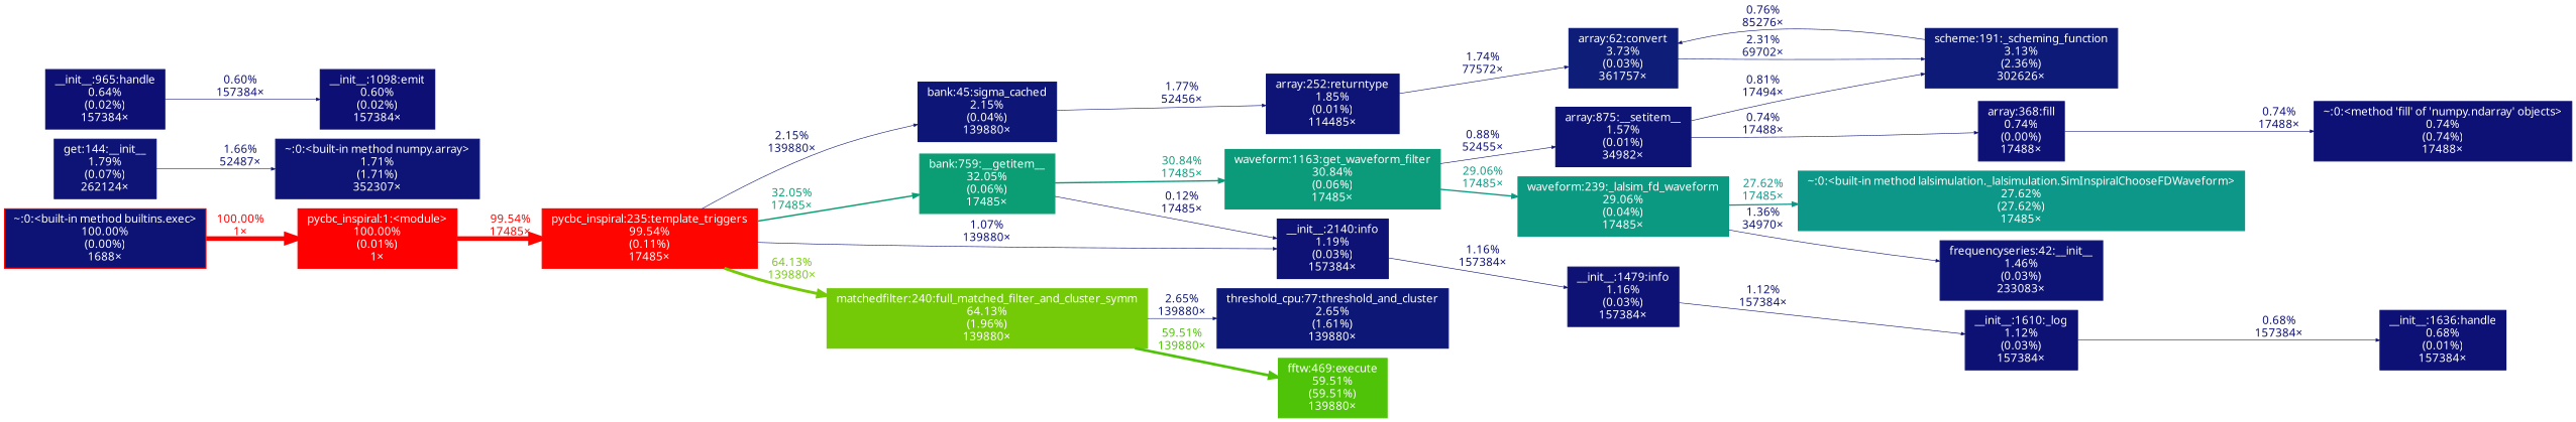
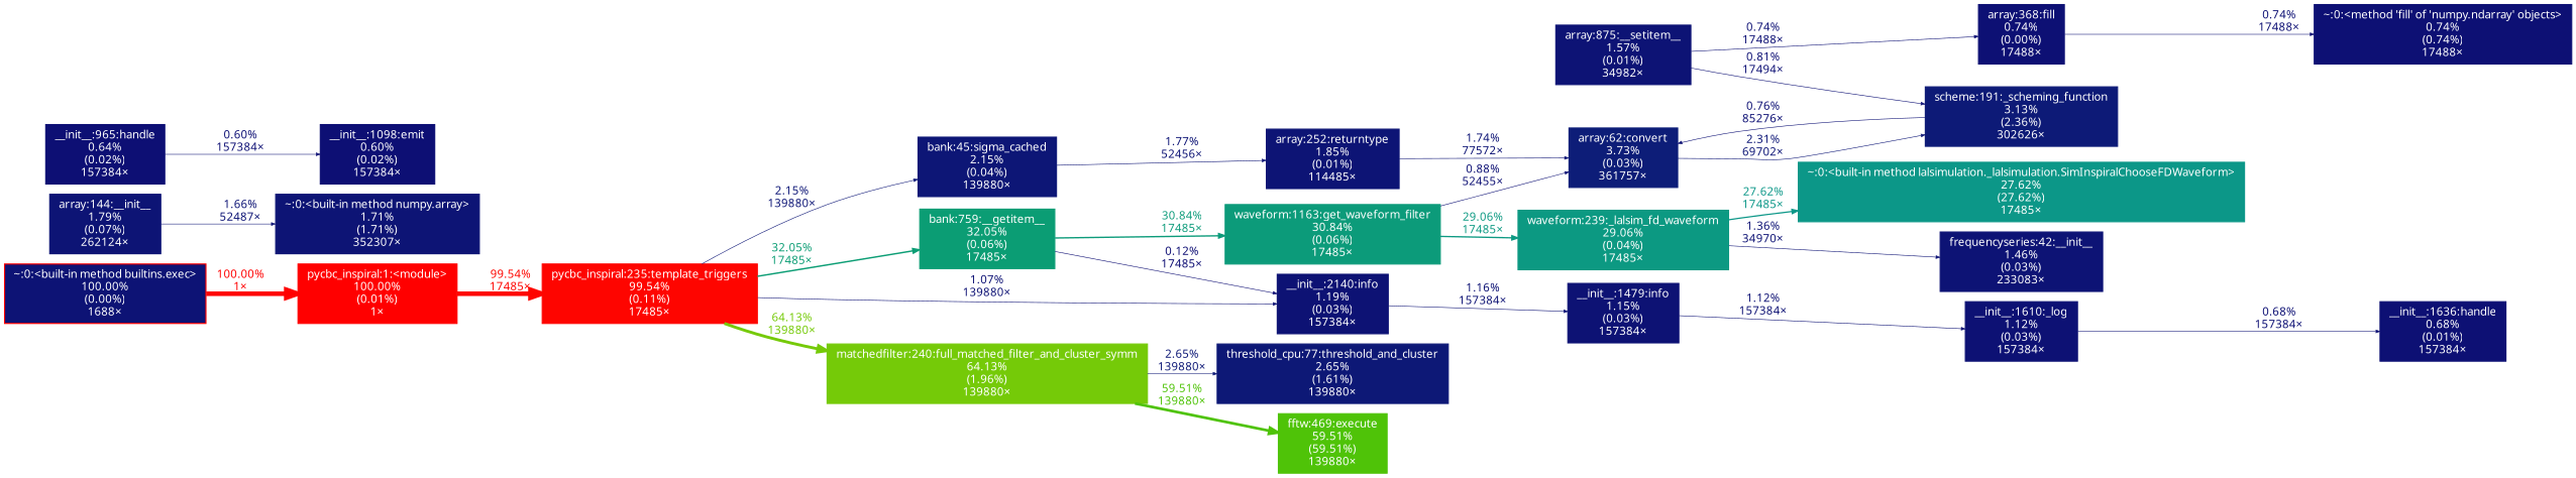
  digraph {
    fontname="Noto Sans"
    nodesep=0.125
    rankdir=LR
    ranksep=0.25
    node [color="#0d1475" fontcolor="#ffffff" fontname="Noto Sans" fontsize=10.00 shape=box style=filled]
    edge [arrowsize=0.35 color="#0d1074" fontcolor="#0d1074" fontname="Noto Sans" fontsize=10.00 labeldistance=0.50 penwidth=0.50]
    n1 [color="#ff0000" height=0 label="pycbc_inspiral:1:<module>\n100.00%\n(0.01%)\n1×" width=0]
    n2 [color="#fe0500" height=0 label="pycbc_inspiral:235:template_triggers\n99.54%\n(0.11%)\n17485×" width=0]
    n3 [color="#0d1676" height=0 label="bank:45:sigma_cached\n2.15%\n(0.04%)\n139880×" width=0]
    n4 [color="#0b9d74" height=0 label="bank:759:__getitem__\n32.05%\n(0.06%)\n17485×" width=0]
    n5 [color="#0d1274" height=0 label="__init__:2140:info\n1.19%\n(0.03%)\n157384×" width=0]
    n6 [color="#75ca08" height=0 label="matchedfilter:240:full_matched_filter_and_cluster_symm\n64.13%\n(1.96%)\n139880×" width=0]
    n7 [height=0 label="array:252:returntype\n1.85%\n(0.01%)\n114485×" width=0]
    n8 [color="#0c9b7a" height=0 label="waveform:1163:get_waveform_filter\n30.84%\n(0.06%)\n17485×" width=0]
-   n9 [color="#0d1274" height=0 label="__init__:1479:info\n1.16%\n(0.03%)\n157384×" width=0]
+   n9 [color="#0d1274" height=0 label="__init__:1479:info\n1.15%\n(0.03%)\n157384×" width=0]
    n10 [color="#0d1876" height=0 label="threshold_cpu:77:threshold_and_cluster\n2.65%\n(1.61%)\n139880×" width=0]
    n11 [color="#4fc308" height=0 label="fftw:469:execute\n59.51%\n(59.51%)\n139880×" width=0]
    n12 [height=0 label="~:0:<built-in method numpy.array>\n1.71%\n(1.71%)\n352307×" width=0]
    n13 [color="#ff0000" fillcolor="#0d1375" height=0 label="~:0:<built-in method builtins.exec>\n100.00%\n(0.00%)\n1688×" width=0]
    n14 [color="#0d0f74" height=0 label="__init__:1098:emit\n0.60%\n(0.02%)\n157384×" width=0]
    n15 [color="#0d1a77" height=0 label="scheme:191:_scheming_function\n3.13%\n(2.36%)\n302626×" width=0]
    n16 [color="#0d1d78" height=0 label="array:62:convert\n3.73%\n(0.03%)\n361757×" width=0]
    n17 [color="#0d1375" height=0 label="array:875:__setitem__\n1.57%\n(0.01%)\n34982×" width=0]
    n18 [color="#0d1074" height=0 label="array:368:fill\n0.74%\n(0.00%)\n17488×" width=0]
-   n19 [height=0 label="get:144:__init__\n1.79%\n(0.07%)\n262124×" width=0]
+   n19 [height=0 label="array:144:__init__\n1.79%\n(0.07%)\n262124×" width=0]
    n20 [color="#0c9982" height=0 label="waveform:239:_lalsim_fd_waveform\n29.06%\n(0.04%)\n17485×" width=0]
    n21 [color="#0d1375" height=0 label="frequencyseries:42:__init__\n1.46%\n(0.03%)\n233083×" width=0]
    n22 [color="#0c9788" height=0 label="~:0:<built-in method lalsimulation._lalsimulation.SimInspiralChooseFDWaveform>\n27.62%\n(27.62%)\n17485×" width=0]
    n23 [color="#0d1174" height=0 label="__init__:1610:_log\n1.12%\n(0.03%)\n157384×" width=0]
    n24 [color="#0d1074" height=0 label="~:0:<method 'fill' of 'numpy.ndarray' objects>\n0.74%\n(0.74%)\n17488×" width=0]
    n25 [color="#0d1074" height=0 label="__init__:1636:handle\n0.68%\n(0.01%)\n157384×" width=0]
    n26 [color="#0d0f74" height=0 label="__init__:965:handle\n0.64%\n(0.02%)\n157384×" width=0]
    n1 -> n2 [arrowsize=1.00 color="#fe0500" fontcolor="#fe0500" label="99.54%\n17485×" labeldistance=3.98 penwidth=3.98]
    n2 -> n3 [color="#0d1676" fontcolor="#0d1676" label="2.15%\n139880×"]
    n2 -> n4 [arrowsize=0.57 color="#0b9d74" fontcolor="#0b9d74" label="32.05%\n17485×" labeldistance=1.28 penwidth=1.28]
    n2 -> n5 [color="#0d1174" fontcolor="#0d1174" label="1.07%\n139880×"]
    n2 -> n6 [arrowsize=0.80 color="#75ca08" fontcolor="#75ca08" label="64.13%\n139880×" labeldistance=2.57 penwidth=2.57]
    n3 -> n7 [color="#0d1475" fontcolor="#0d1475" label="1.77%\n52456×"]
    n4 -> n5 [color="#0d0d73" fontcolor="#0d0d73" label="0.12%\n17485×"]
    n4 -> n8 [arrowsize=0.56 color="#0c9b7a" fontcolor="#0c9b7a" label="30.84%\n17485×" labeldistance=1.23 penwidth=1.23]
    n5 -> n9 [color="#0d1274" fontcolor="#0d1274" label="1.16%\n157384×"]
    n6 -> n10 [color="#0d1876" fontcolor="#0d1876" label="2.65%\n139880×"]
    n6 -> n11 [arrowsize=0.77 color="#4fc308" fontcolor="#4fc308" label="59.51%\n139880×" labeldistance=2.38 penwidth=2.38]
    n7 -> n16 [color="#0d1475" fontcolor="#0d1475" label="1.74%\n77572×"]
-   n8 -> n17 [label="0.88%\n52455×"]
+   n8 -> n16 [label="0.88%\n52455×"]
    n8 -> n20 [arrowsize=0.54 color="#0c9982" fontcolor="#0c9982" label="29.06%\n17485×" labeldistance=1.16 penwidth=1.16]
    n9 -> n23 [color="#0d1174" fontcolor="#0d1174" label="1.12%\n157384×"]
    n13 -> n1 [arrowsize=1.00 color="#ff0000" fontcolor="#ff0000" label="100.00%\n1×" labeldistance=4.00 penwidth=4.00]
    n15 -> n16 [label="0.76%\n85276×"]
    n16 -> n15 [color="#0d1676" fontcolor="#0d1676" label="2.31%\n69702×"]
    n17 -> n15 [label="0.81%\n17494×"]
    n17 -> n18 [label="0.74%\n17488×"]
    n18 -> n24 [label="0.74%\n17488×"]
    n19 -> n12 [color="#0d1475" fontcolor="#0d1475" label="1.66%\n52487×"]
    n20 -> n21 [color="#0d1274" fontcolor="#0d1274" label="1.36%\n34970×"]
    n20 -> n22 [arrowsize=0.53 color="#0c9788" fontcolor="#0c9788" label="27.62%\n17485×" labeldistance=1.10 penwidth=1.10]
    n23 -> n25 [label="0.68%\n157384×"]
    n26 -> n14 [color="#0d0f74" fontcolor="#0d0f74" label="0.60%\n157384×"]
  }
